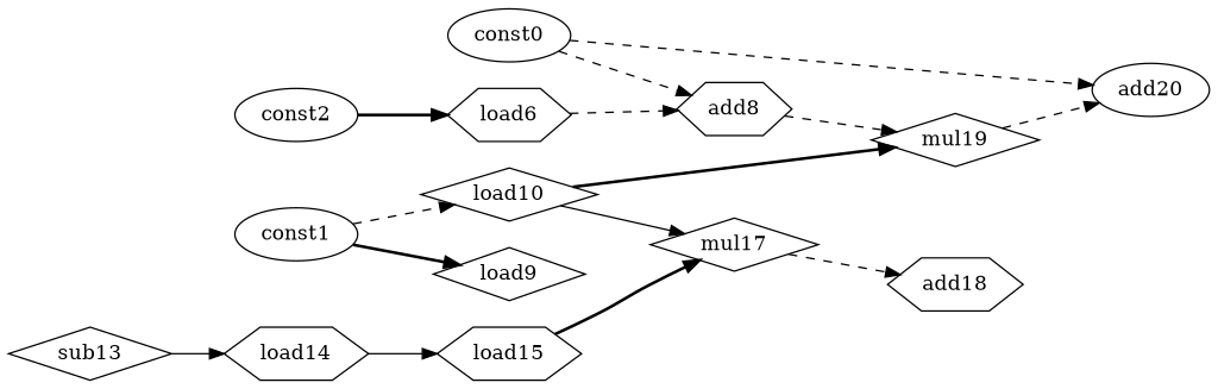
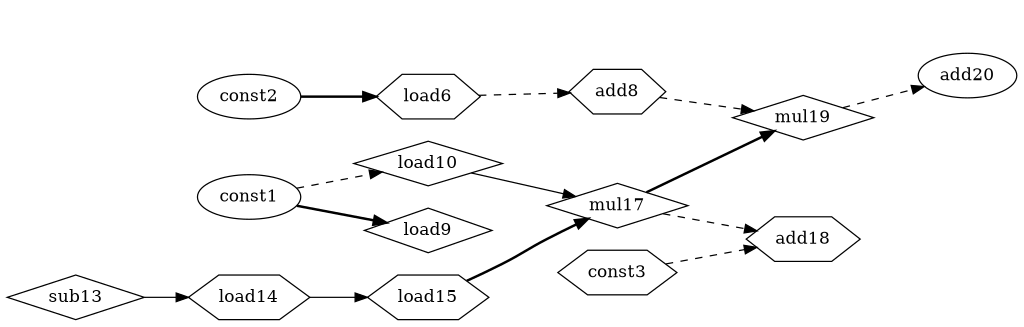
  digraph {
    rankdir=LR
    node [op_code=load shape=hexagon]
    edge [operand=0 style=dashed]
-   const0 [const_value=" 0" op_code=const shape=ellipse]
    add8 [op_code=add]
    add20 [op_code=add shape=ellipse]
    mul19 [op_code=mul shape=diamond]
    const1 [const_value=" 0" op_code=const shape=ellipse]
    load9 [shape=diamond]
    load10 [shape=diamond]
    mul17 [op_code=mul shape=diamond]
    const2 [const_value=" 0" op_code=const shape=ellipse]
    load6
+   const3 [const_value=" 0" op_code=const]
    add18 [op_code=add]
    sub13 [op_code=sub shape=diamond]
    load14
    load15
-   const0 -> add8
-   const0 -> add20
    add8 -> mul19
    mul19 -> add20 [operand=1]
    const1 -> load9 [style=bold]
    const1 -> load10
    load10 -> mul17 [style=solid]
-   load10 -> mul19 [operand=1 style=bold]
+   mul17 -> mul19 [operand=1 style=bold]
    mul17 -> add18 [operand=1]
    const2 -> load6 [style=bold]
    load6 -> add8 [operand=1]
+   const3 -> add18
    sub13 -> load14 [style=solid]
    load14 -> load15 [style=solid]
    load15 -> mul17 [operand=1 style=bold]
  }
